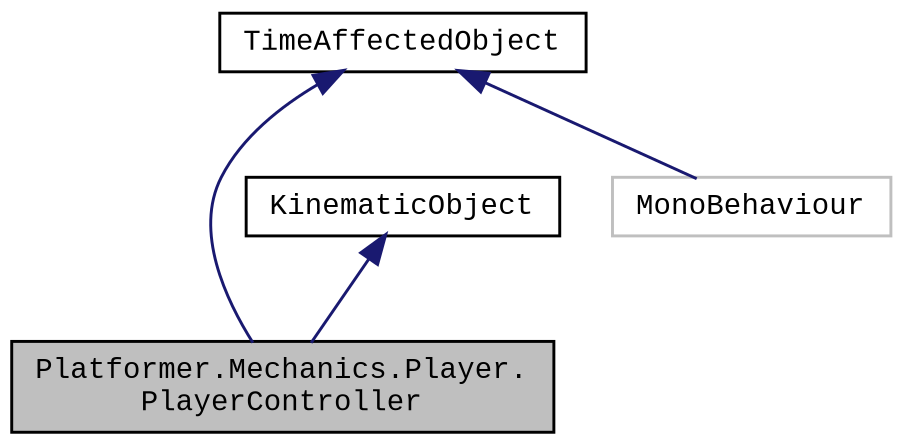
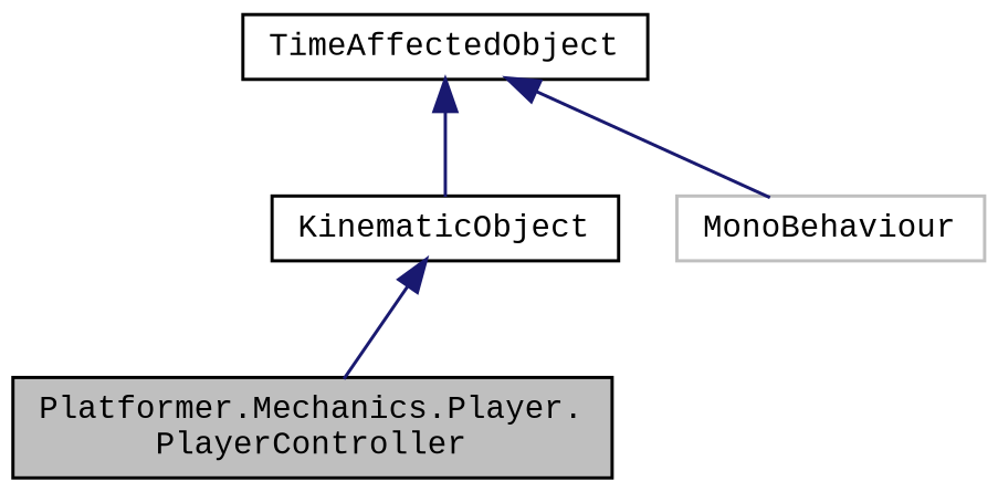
  digraph {
    fontname="Liberation Mono"
    node [color=black fillcolor=white fontname="Liberation Mono" fontsize=10 shape=record style=filled]
    edge [color=midnightblue dir=back fontname="Liberation Mono" fontsize=10 labelfontname=Helvetica labelfontsize=10 style=solid]
    n1 [fillcolor=grey75 fontcolor=black height=0.2 label="Platformer.Mechanics.Player.\lPlayerController" width=0.4]
    n2 [height=0.2 label=KinematicObject width=0.4]
    n3 [height=0.2 label=TimeAffectedObject width=0.4]
    n4 [color=grey75 height=0.2 label=MonoBehaviour width=0.4]
    n2 -> n1
-   n3 -> n1
+   n3 -> n2
    n3 -> n4
  }
